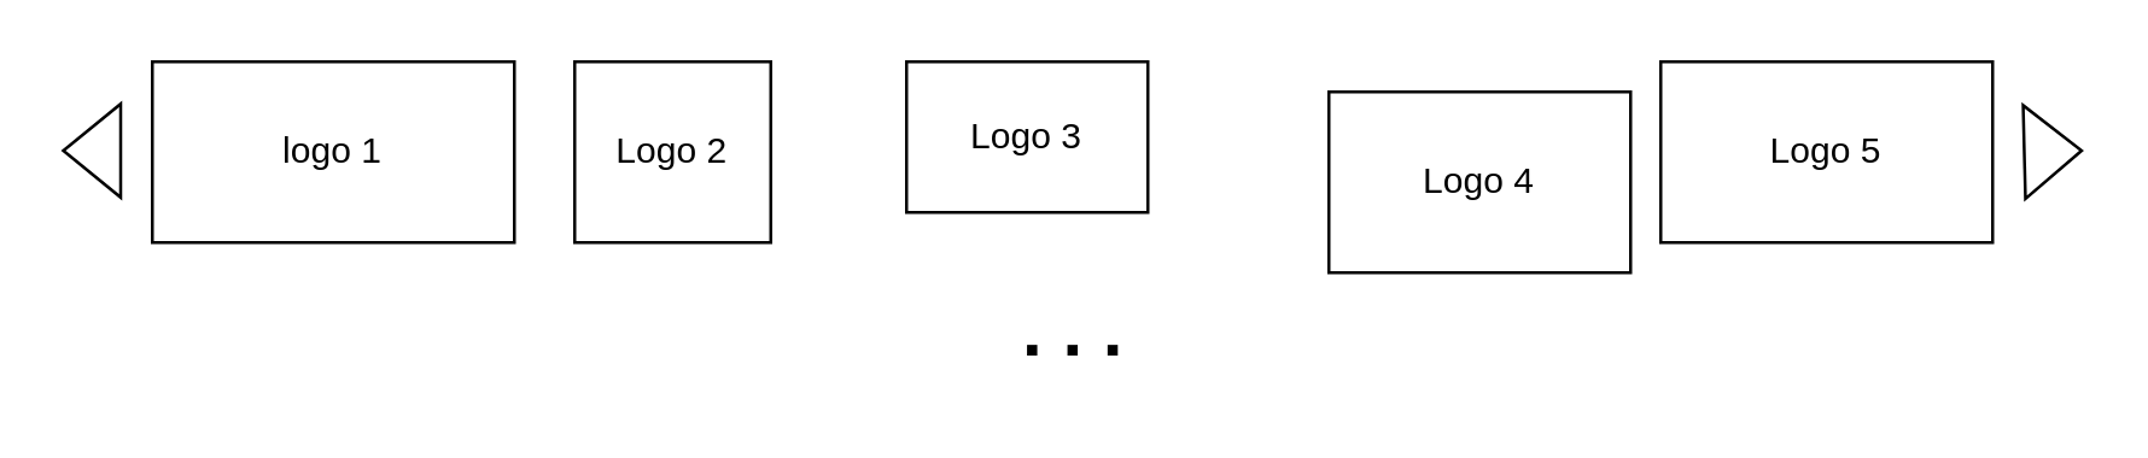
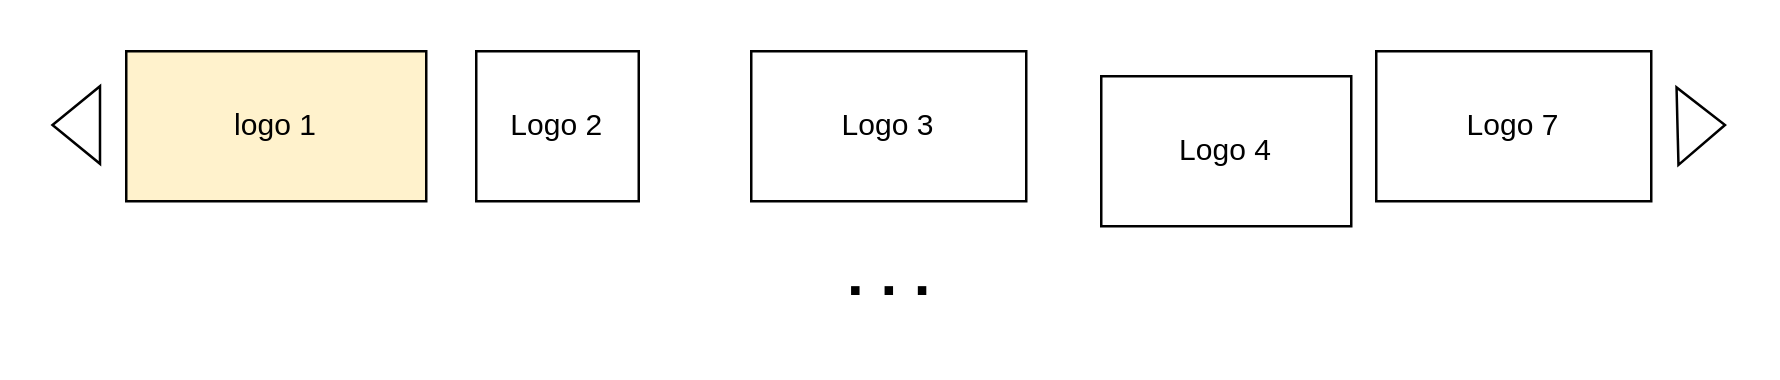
  <mxCell id="0" />
  <mxCell id="1" parent="0" />
- <mxCell id="2" value="logo 1" style="rounded=0;whiteSpace=wrap;html=1;" parent="1" vertex="1"><mxGeometry x="50" y="20" width="120" height="60" as="geometry" /></mxCell>
+ <mxCell id="2" value="logo 1" style="rounded=0;whiteSpace=wrap;html=1;fillColor=#fff2cc;" parent="1" vertex="1"><mxGeometry x="50" y="20" width="120" height="60" as="geometry" /></mxCell>
  <mxCell id="3" value="Logo 2" style="rounded=0;whiteSpace=wrap;html=1;" parent="1" vertex="1"><mxGeometry x="190" y="20" width="65" height="60" as="geometry" /></mxCell>
- <mxCell id="4" value="Logo 3" style="rounded=0;whiteSpace=wrap;html=1;" parent="1" vertex="1"><mxGeometry x="300" y="20" width="80" height="50" as="geometry" /></mxCell>
+ <mxCell id="4" value="Logo 3" style="rounded=0;whiteSpace=wrap;html=1;" parent="1" vertex="1"><mxGeometry x="300" y="20" width="110" height="60" as="geometry" /></mxCell>
  <mxCell id="5" value="Logo 4" style="rounded=0;whiteSpace=wrap;html=1;" parent="1" vertex="1"><mxGeometry x="440" y="30" width="100" height="60" as="geometry" /></mxCell>
- <mxCell id="6" value="Logo 5" style="rounded=0;whiteSpace=wrap;html=1;" parent="1" vertex="1"><mxGeometry x="550" y="20" width="110" height="60" as="geometry" /></mxCell>
+ <mxCell id="6" value="Logo 7" style="rounded=0;whiteSpace=wrap;html=1;" parent="1" vertex="1"><mxGeometry x="550" y="20" width="110" height="60" as="geometry" /></mxCell>
  <mxCell id="7" value="" style="shape=flexArrow;endArrow=classic;html=1;rounded=0;" parent="1" edge="1"><mxGeometry width="50" height="50" relative="1" as="geometry"><mxPoint x="670" y="50" as="sourcePoint" /><mxPoint x="690" y="49.5" as="targetPoint" /></mxGeometry></mxCell>
  <mxCell id="8" value="" style="shape=flexArrow;endArrow=classic;html=1;rounded=0;" parent="1" edge="1"><mxGeometry width="50" height="50" relative="1" as="geometry"><mxPoint x="40" y="49.5" as="sourcePoint" /><mxPoint x="20" y="49.5" as="targetPoint" /></mxGeometry></mxCell>
  <mxCell id="9" value=". . ." style="text;strokeColor=none;fillColor=none;html=1;fontSize=24;fontStyle=1;verticalAlign=middle;align=center;" parent="1" vertex="1"><mxGeometry x="305" y="90" width="100" height="40" as="geometry" /></mxCell>
